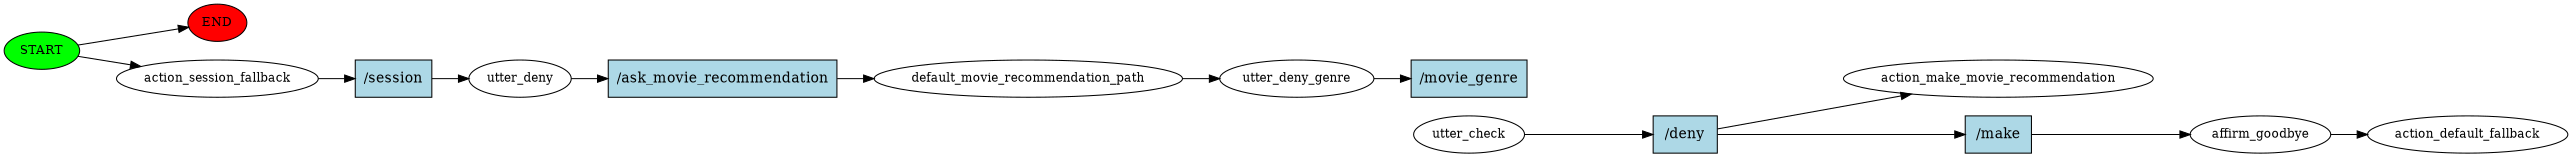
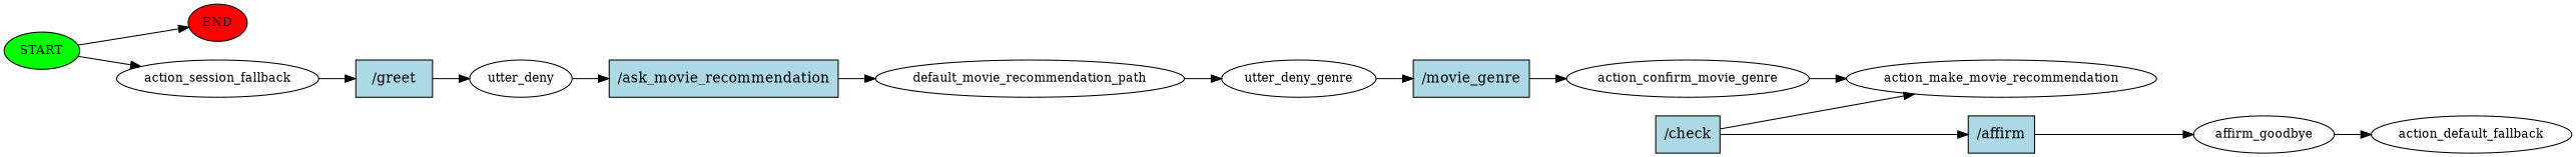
  digraph {
    rankdir=LR
    node [fontsize=12]
    n1 [fillcolor=green label=START style=filled]
    n2 [fillcolor=red label=END style=filled]
    n3 [label=action_session_fallback]
-   n4 [fillcolor=lightblue label="/session" shape=rect style=filled fontsize=""]
+   n4 [fillcolor=lightblue label="/greet" shape=rect style=filled fontsize=""]
    n5 [label=utter_deny]
    n6 [fillcolor=lightblue label="/ask_movie_recommendation" shape=rect style=filled fontsize=""]
    n7 [label=default_movie_recommendation_path]
    n8 [label=utter_deny_genre]
    n9 [fillcolor=lightblue label="/movie_genre" shape=rect style=filled fontsize=""]
+   n10 [label=action_confirm_movie_genre]
    n11 [label=action_make_movie_recommendation]
-   n12 [label=utter_check]
-   n13 [fillcolor=lightblue label="/deny" shape=rect style=filled fontsize=""]
-   n14 [fillcolor=lightblue label="/make" shape=rect style=filled fontsize=""]
+   n13 [fillcolor=lightblue label="/check" shape=rect style=filled fontsize=""]
+   n14 [fillcolor=lightblue label="/affirm" shape=rect style=filled fontsize=""]
    n15 [label=affirm_goodbye]
    n16 [label=action_default_fallback]
    n1 -> n2
    n1 -> n3
    n3 -> n4
    n4 -> n5
    n5 -> n6
    n6 -> n7
    n7 -> n8
    n8 -> n9
-   n12 -> n13
+   n9 -> n10
+   n10 -> n11
    n13 -> n11
    n13 -> n14
    n14 -> n15
    n15 -> n16
  }
